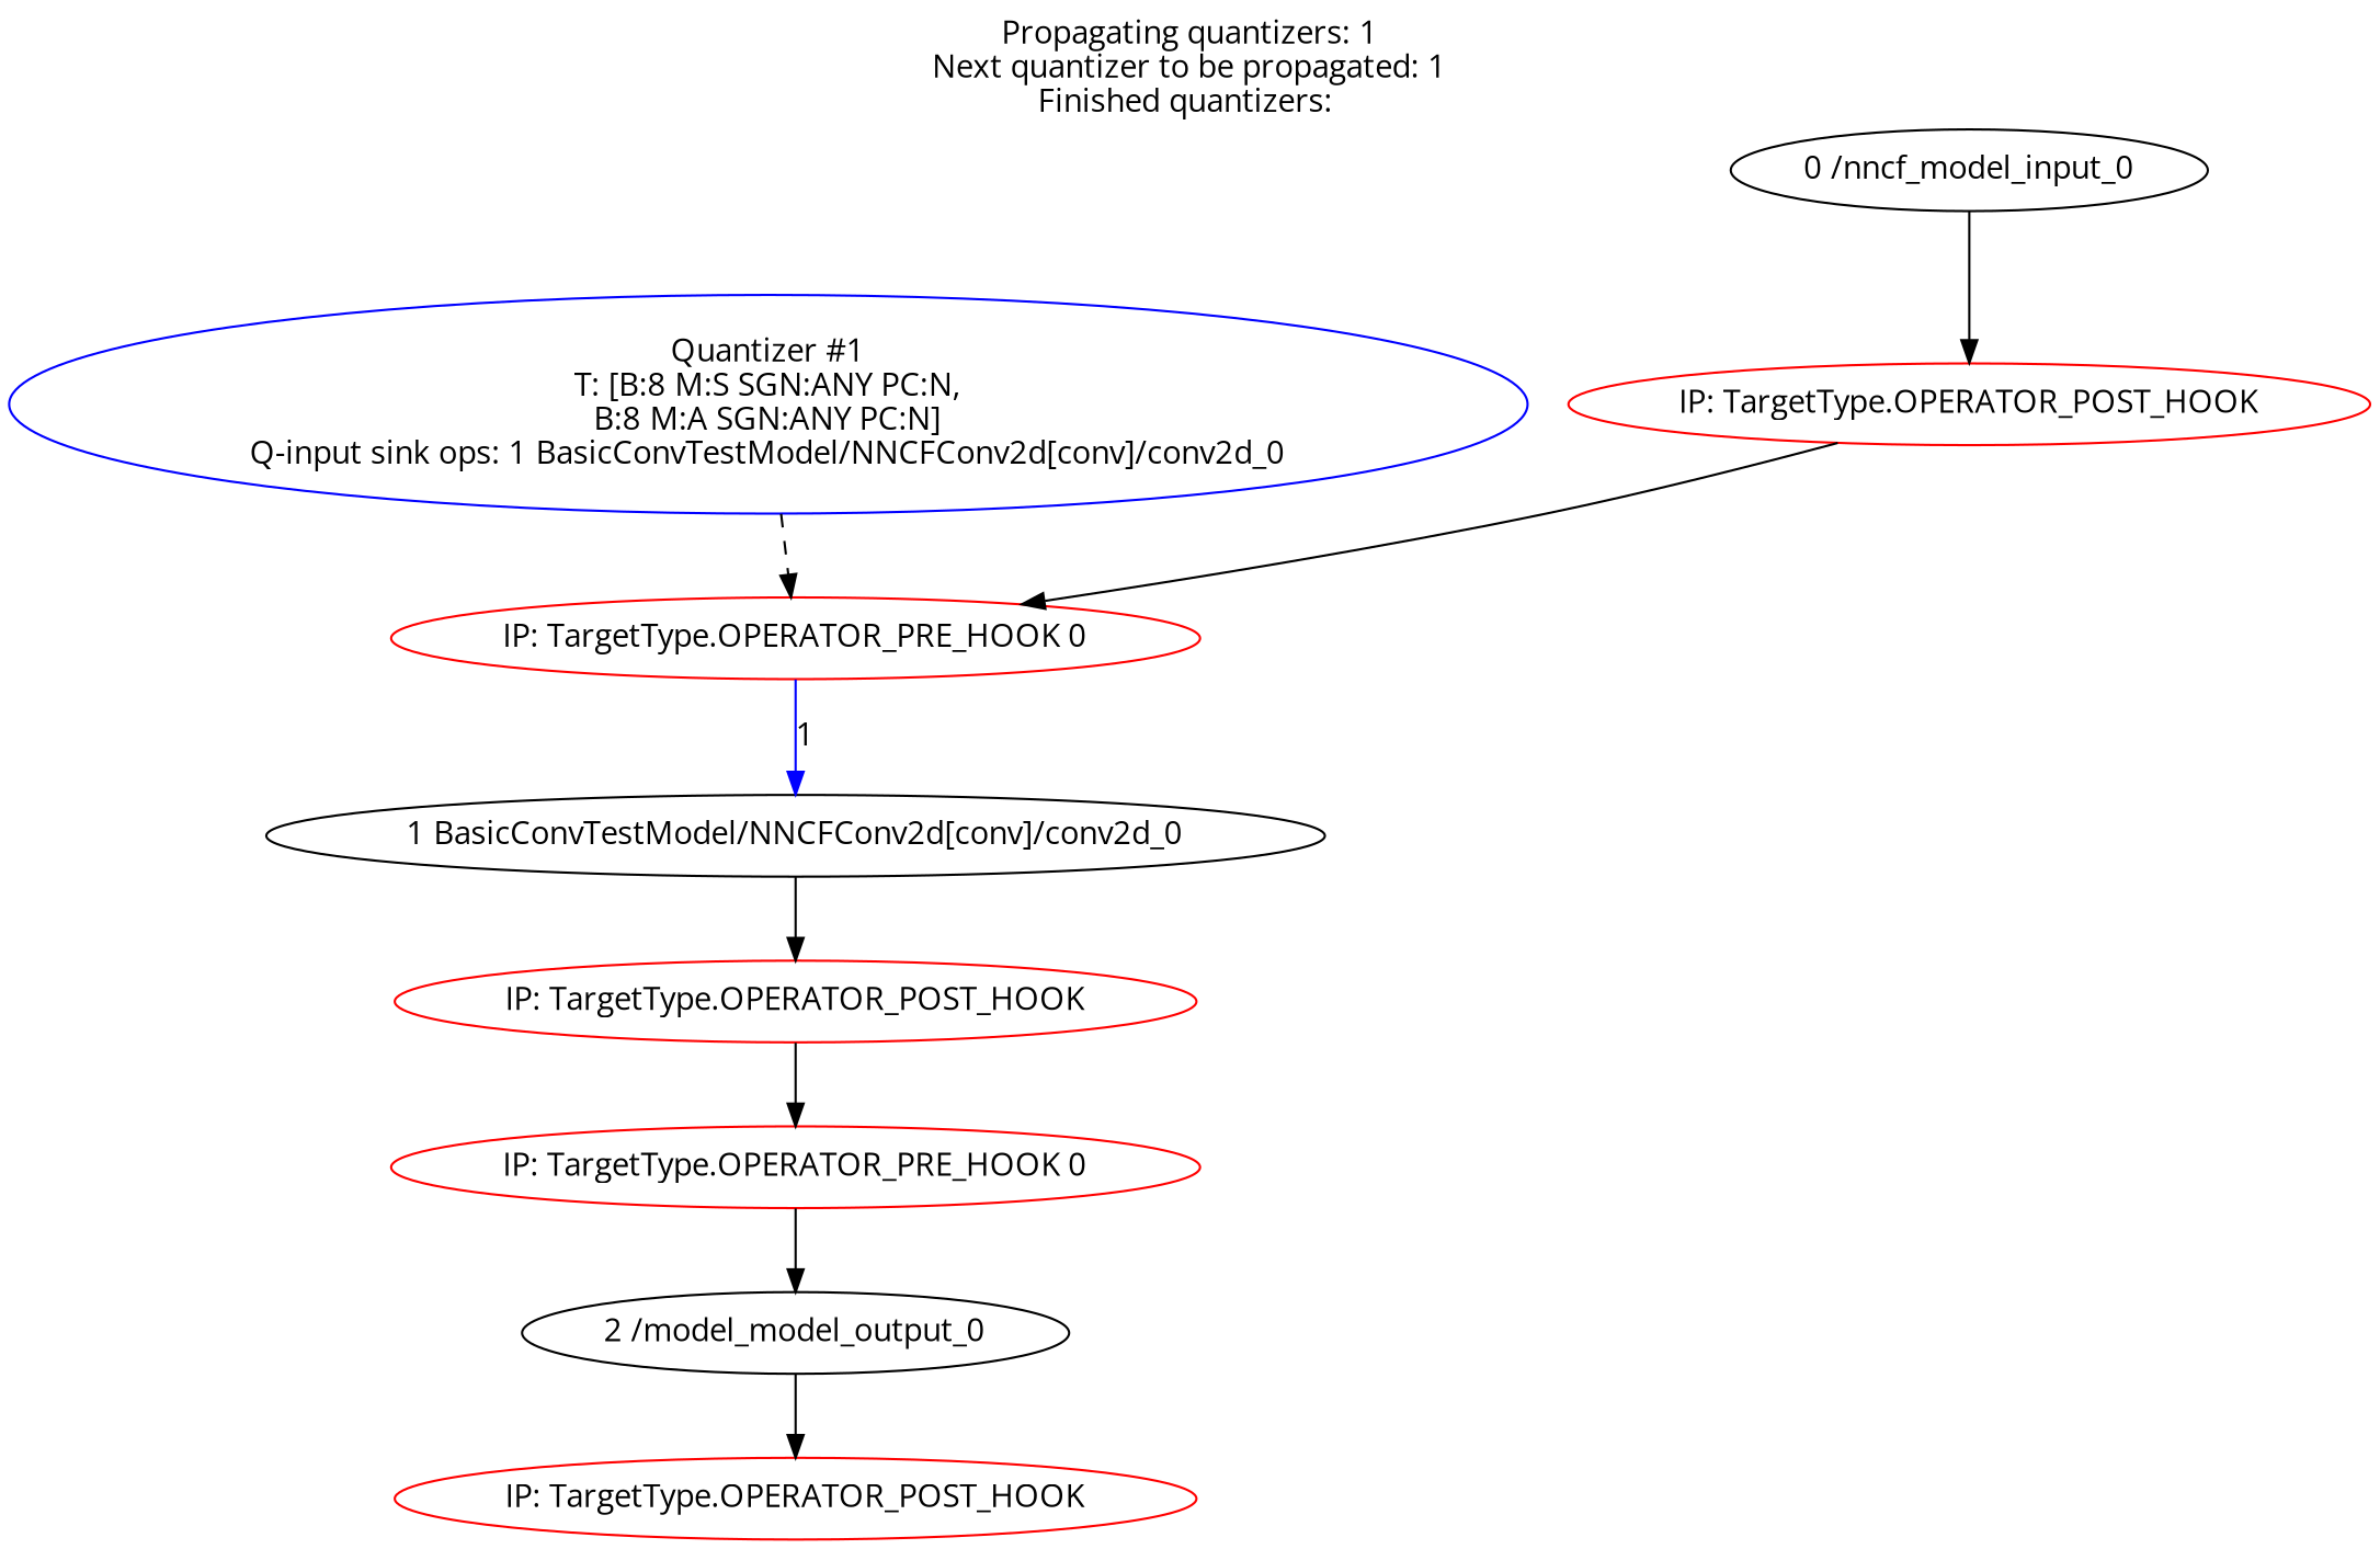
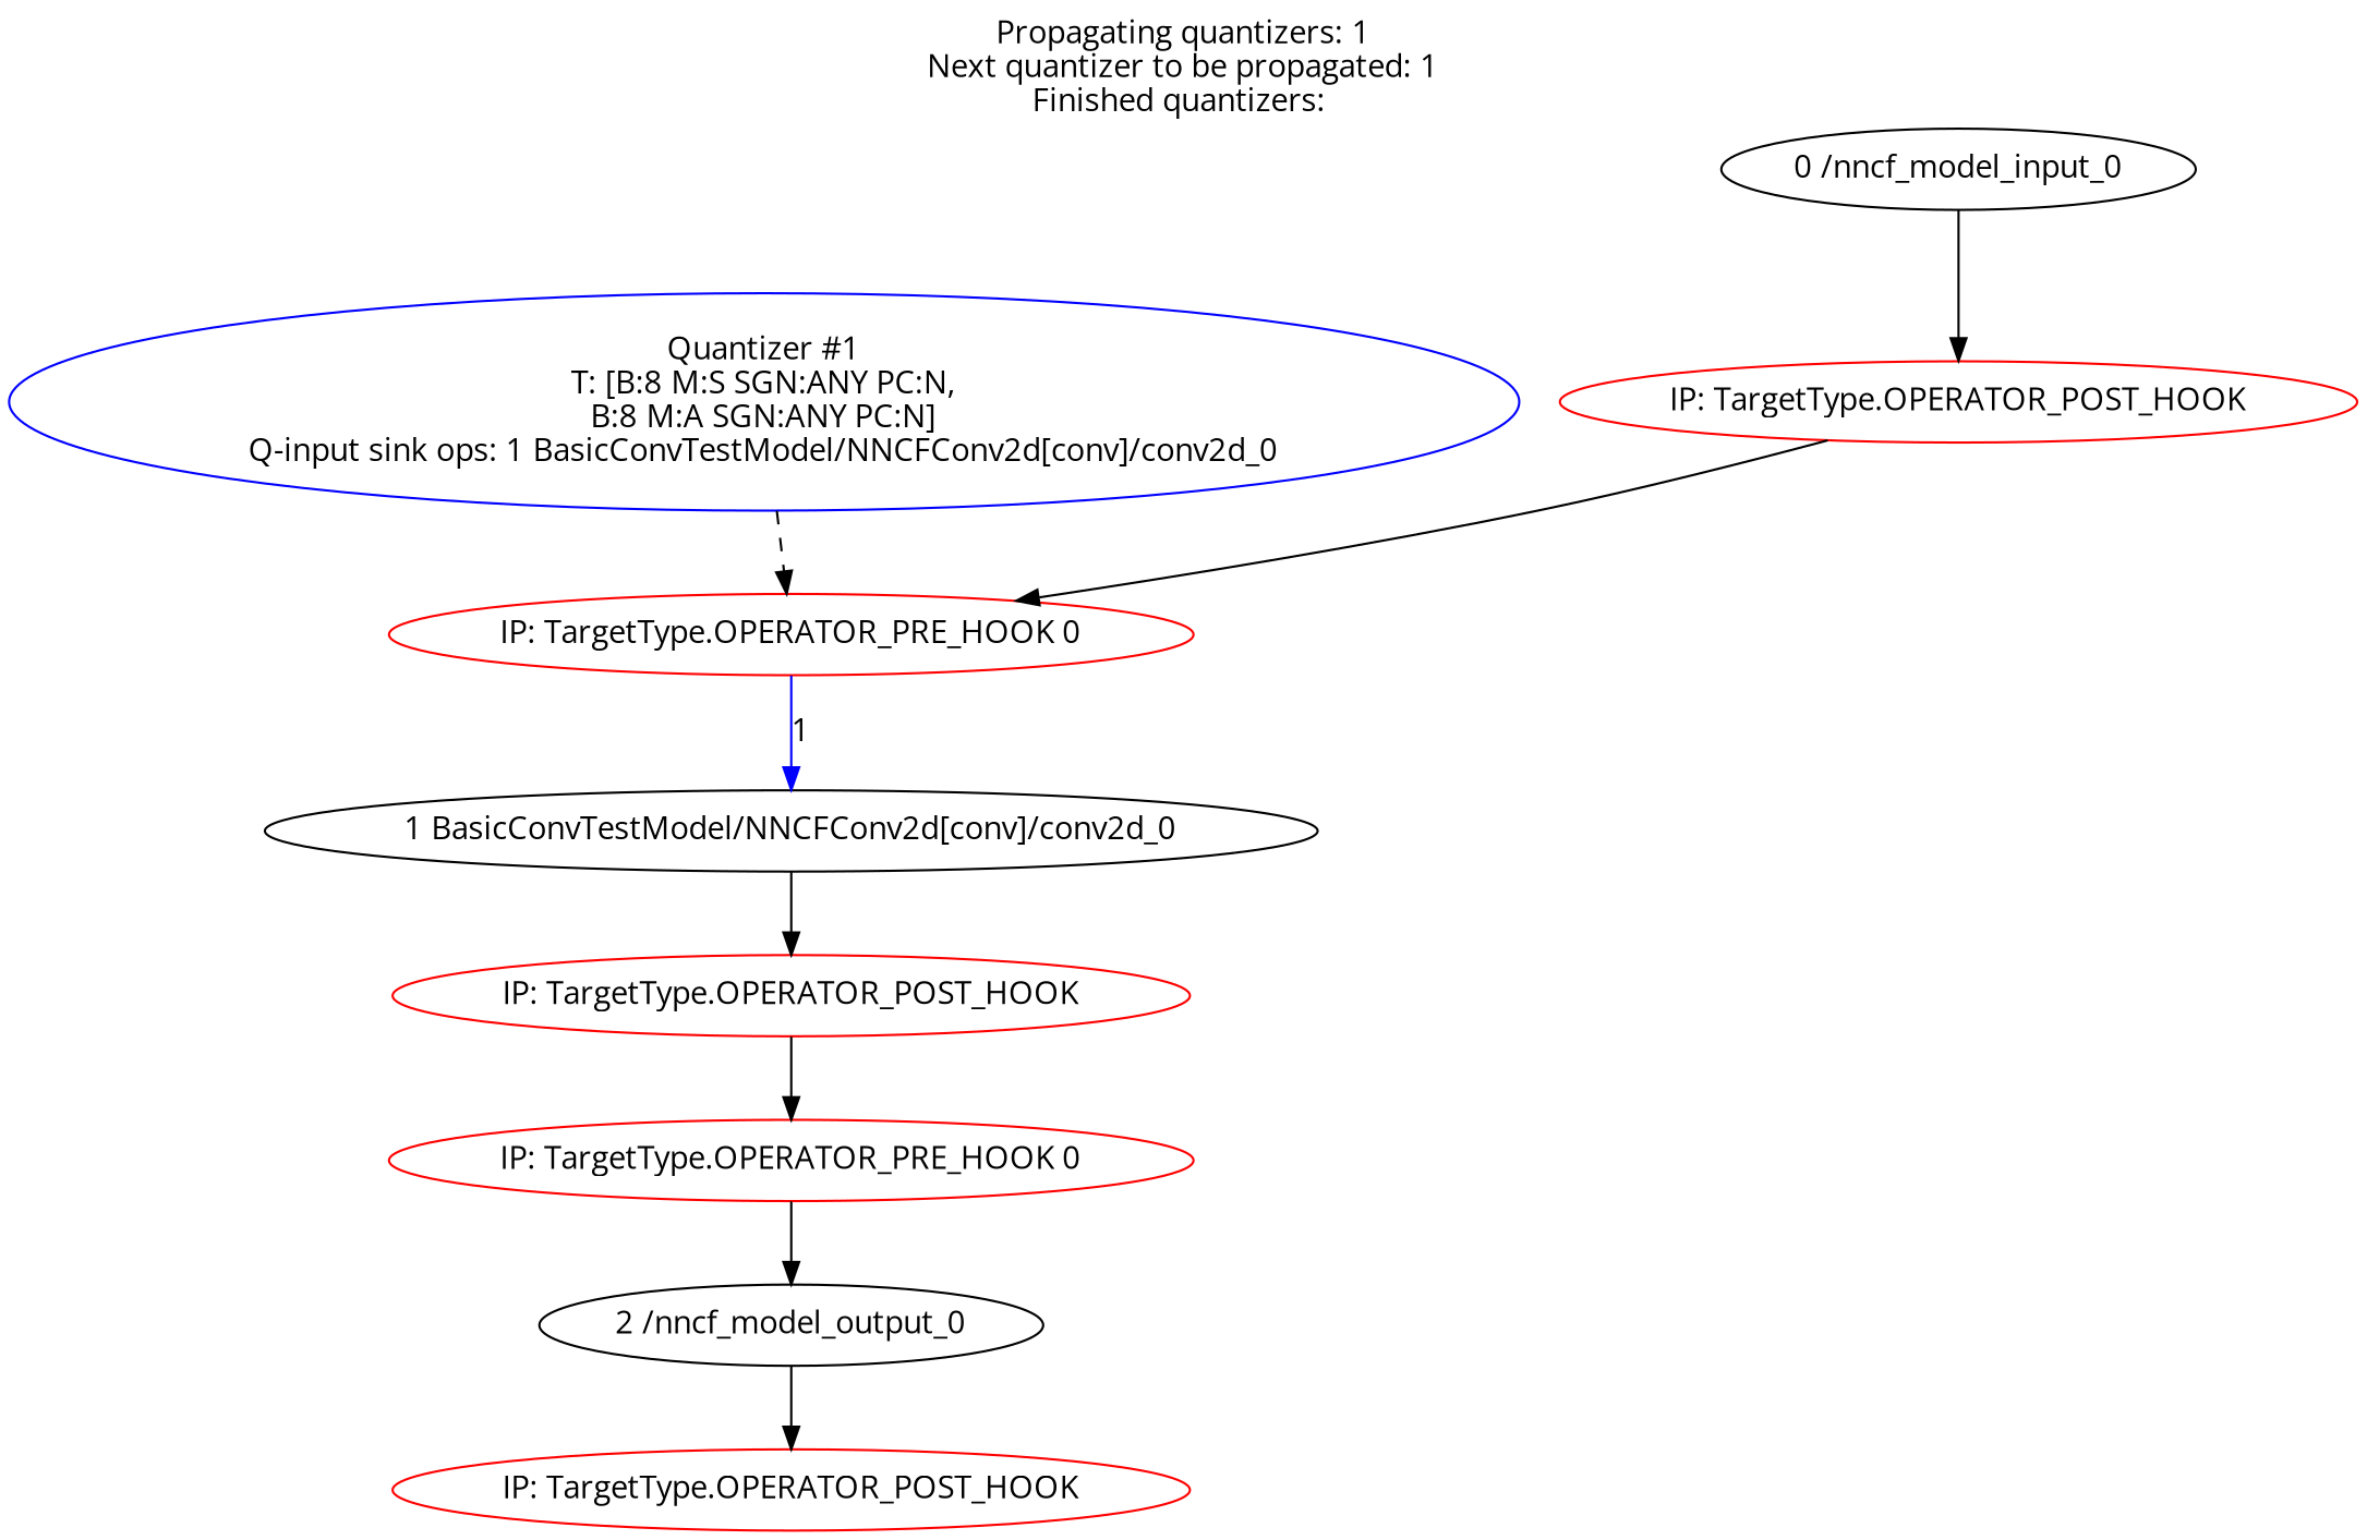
  strict digraph {
    label="Propagating quantizers: 1\nNext quantizer to be propagated: 1\nFinished quantizers: "
    labelloc=t
    fontname="Open Sans"
    node [color=red fontname="Open Sans"]
    edge [fontname="Open Sans"]
    n1 [label="IP: TargetType.OPERATOR_POST_HOOK"]
    "0 /nncf_model_input_0" [color=""]
    n3 [label="IP: TargetType.OPERATOR_POST_HOOK"]
    "1 BasicConvTestModel/NNCFConv2d[conv]/conv2d_0" [color=""]
    n5 [label="IP: TargetType.OPERATOR_POST_HOOK"]
-   "2 /nncf_model_output_0" [label="2 /model_model_output_0" color=""]
+   "2 /nncf_model_output_0" [color=""]
    n7 [label="IP: TargetType.OPERATOR_PRE_HOOK 0"]
    n8 [color=blue label="Quantizer #1\nT: [B:8 M:S SGN:ANY PC:N,\nB:8 M:A SGN:ANY PC:N]\nQ-input sink ops: 1 BasicConvTestModel/NNCFConv2d[conv]/conv2d_0"]
    n9 [label="IP: TargetType.OPERATOR_PRE_HOOK 0"]
    n1 -> n7
    "0 /nncf_model_input_0" -> n1
    n3 -> n9
    "1 BasicConvTestModel/NNCFConv2d[conv]/conv2d_0" -> n3
    "2 /nncf_model_output_0" -> n5
    n7 -> "1 BasicConvTestModel/NNCFConv2d[conv]/conv2d_0" [color=blue label=1]
    n8 -> n7 [style=dashed]
    n9 -> "2 /nncf_model_output_0"
  }
